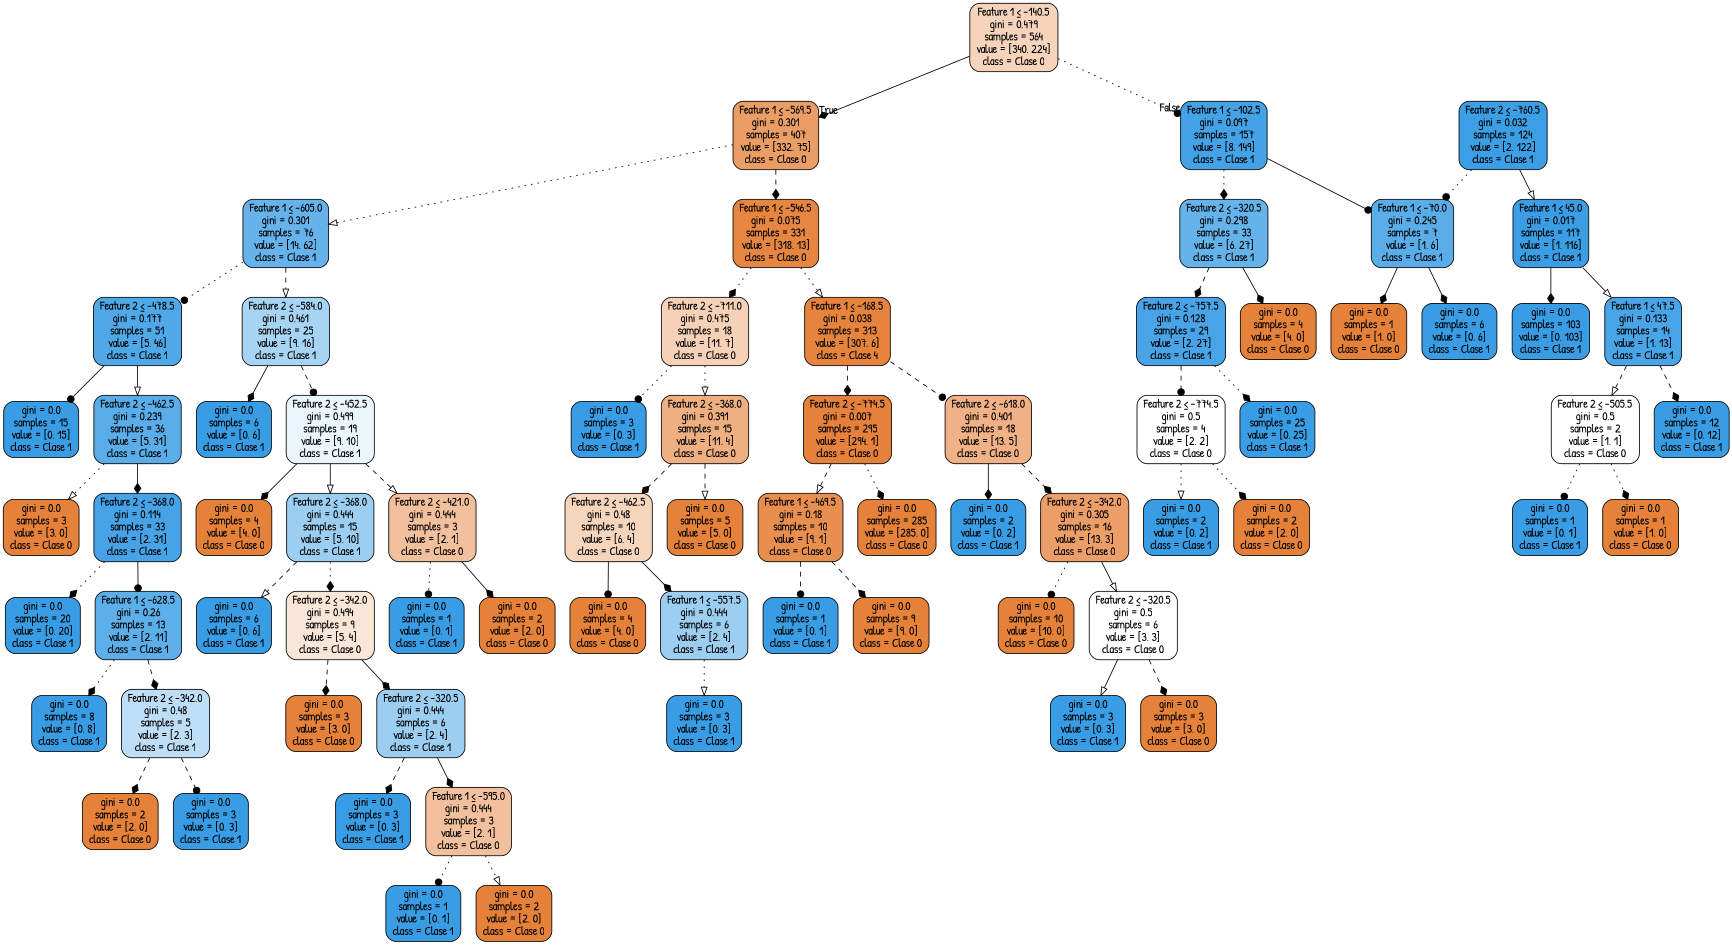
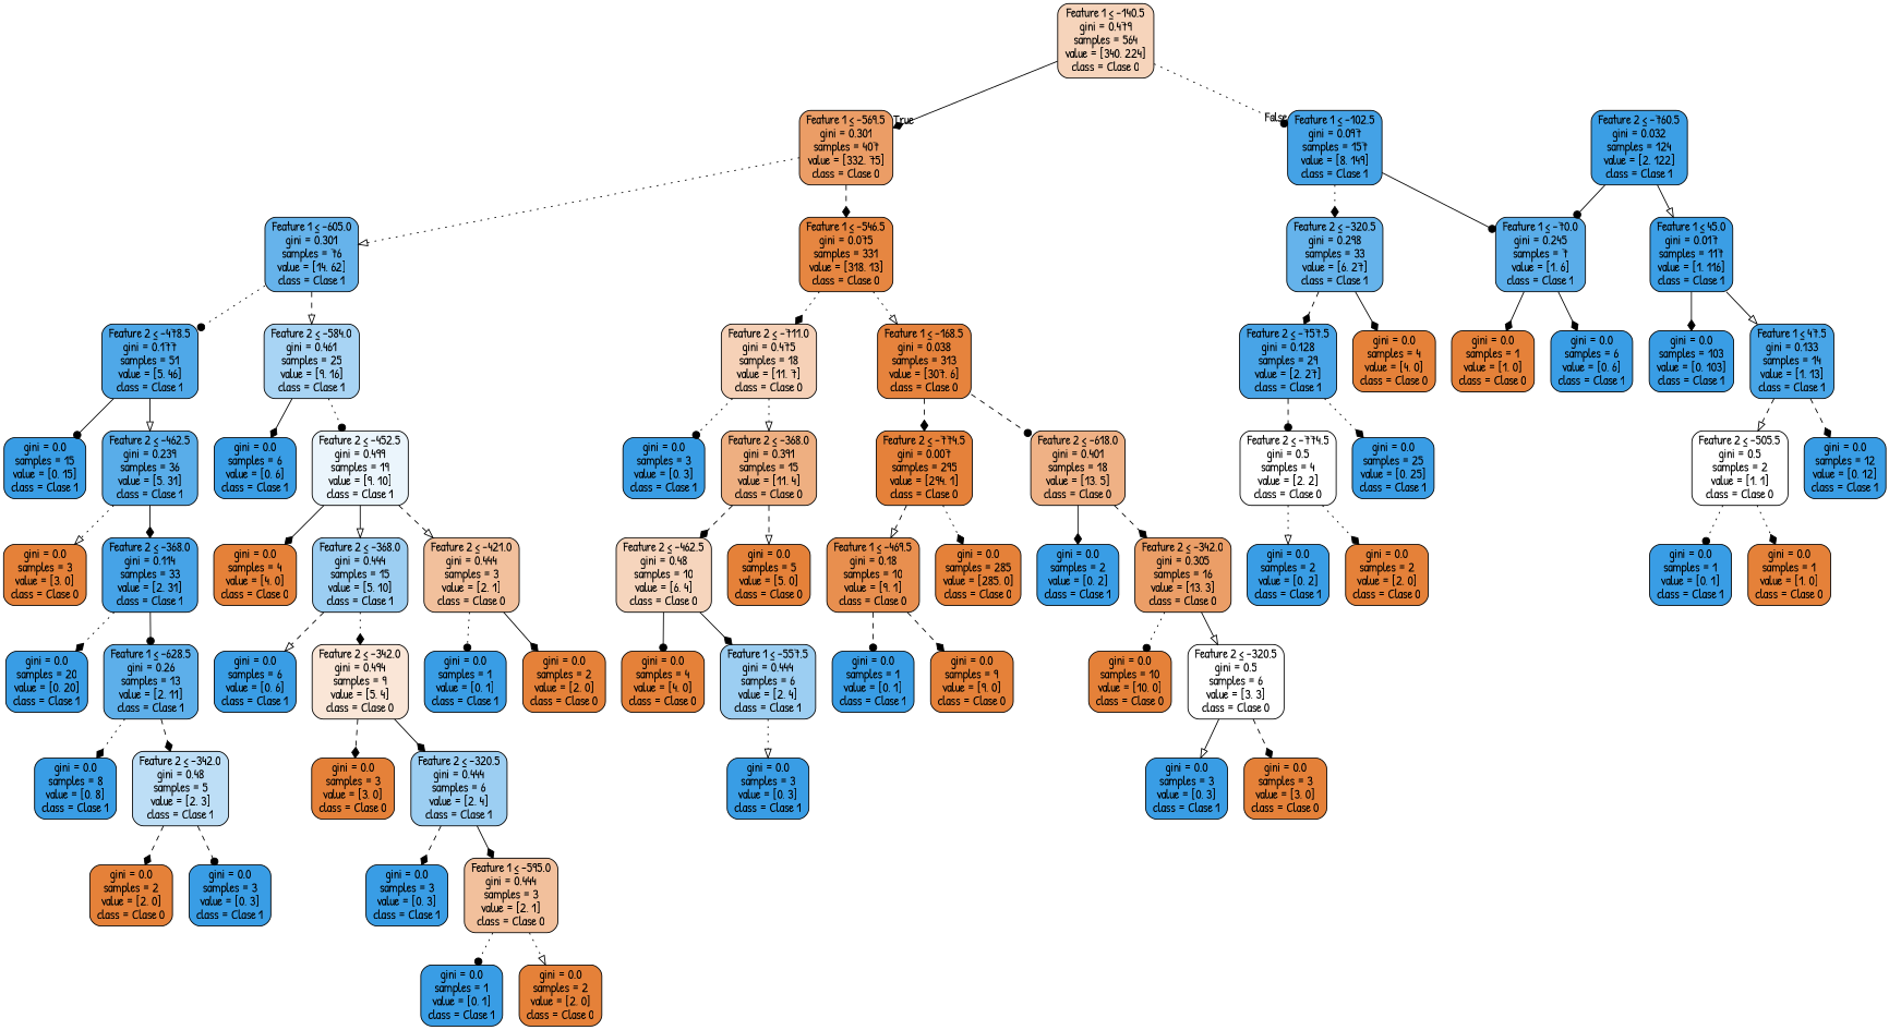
  digraph {
    fontname="Patrick Hand"
    node [color=black fillcolor="#399de5" fontname="Patrick Hand" shape=box style="filled, rounded"]
    edge [arrowhead=diamond fontname="Patrick Hand" style=solid]
    n1 [fillcolor="#f6d4bb" label=<Feature 1 &le; -140.5<br/>gini = 0.479<br/>samples = 564<br/>value = [340, 224]<br/>class = Clase 0>]
    n2 [fillcolor="#eb9d66" label=<Feature 1 &le; -569.5<br/>gini = 0.301<br/>samples = 407<br/>value = [332, 75]<br/>class = Clase 0>]
    n3 [fillcolor="#44a2e6" label=<Feature 1 &le; -102.5<br/>gini = 0.097<br/>samples = 157<br/>value = [8, 149]<br/>class = Clase 1>]
    n4 [fillcolor="#66b3eb" label=<Feature 1 &le; -605.0<br/>gini = 0.301<br/>samples = 76<br/>value = [14, 62]<br/>class = Clase 1>]
    n5 [fillcolor="#e68641" label=<Feature 1 &le; -546.5<br/>gini = 0.075<br/>samples = 331<br/>value = [318, 13]<br/>class = Clase 0>]
    n6 [fillcolor="#65b3eb" label=<Feature 2 &le; -320.5<br/>gini = 0.298<br/>samples = 33<br/>value = [6, 27]<br/>class = Clase 1>]
    n7 [fillcolor="#5aade9" label=<Feature 1 &le; -70.0<br/>gini = 0.245<br/>samples = 7<br/>value = [1, 6]<br/>class = Clase 1>]
    n8 [fillcolor="#4fa8e8" label=<Feature 2 &le; -478.5<br/>gini = 0.177<br/>samples = 51<br/>value = [5, 46]<br/>class = Clase 1>]
    n9 [fillcolor="#a8d4f4" label=<Feature 2 &le; -584.0<br/>gini = 0.461<br/>samples = 25<br/>value = [9, 16]<br/>class = Clase 1>]
    n10 [fillcolor="#f6d1b7" label=<Feature 2 &le; -711.0<br/>gini = 0.475<br/>samples = 18<br/>value = [11, 7]<br/>class = Clase 0>]
-   n11 [fillcolor="#e6833d" label=<Feature 1 &le; -168.5<br/>gini = 0.038<br/>samples = 313<br/>value = [307, 6]<br/>class = Clase 4>]
+   n11 [fillcolor="#e6833d" label=<Feature 1 &le; -168.5<br/>gini = 0.038<br/>samples = 313<br/>value = [307, 6]<br/>class = Clase 0>]
    n12 [label=<gini = 0.0<br/>samples = 15<br/>value = [0, 15]<br/>class = Clase 1>]
    n13 [fillcolor="#59ade9" label=<Feature 2 &le; -462.5<br/>gini = 0.239<br/>samples = 36<br/>value = [5, 31]<br/>class = Clase 1>]
    n14 [label=<gini = 0.0<br/>samples = 6<br/>value = [0, 6]<br/>class = Clase 1>]
    n15 [fillcolor="#ebf5fc" label=<Feature 2 &le; -452.5<br/>gini = 0.499<br/>samples = 19<br/>value = [9, 10]<br/>class = Clase 1>]
    n16 [fillcolor="#e58139" label=<gini = 0.0<br/>samples = 3<br/>value = [3, 0]<br/>class = Clase 0>]
    n17 [fillcolor="#46a3e7" label=<Feature 2 &le; -368.0<br/>gini = 0.114<br/>samples = 33<br/>value = [2, 31]<br/>class = Clase 1>]
    n18 [label=<gini = 0.0<br/>samples = 20<br/>value = [0, 20]<br/>class = Clase 1>]
    n19 [fillcolor="#5dafea" label=<Feature 1 &le; -628.5<br/>gini = 0.26<br/>samples = 13<br/>value = [2, 11]<br/>class = Clase 1>]
    n20 [label=<gini = 0.0<br/>samples = 8<br/>value = [0, 8]<br/>class = Clase 1>]
    n21 [fillcolor="#bddef6" label=<Feature 2 &le; -342.0<br/>gini = 0.48<br/>samples = 5<br/>value = [2, 3]<br/>class = Clase 1>]
    n22 [fillcolor="#e58139" label=<gini = 0.0<br/>samples = 2<br/>value = [2, 0]<br/>class = Clase 0>]
    n23 [label=<gini = 0.0<br/>samples = 3<br/>value = [0, 3]<br/>class = Clase 1>]
    n24 [fillcolor="#e58139" label=<gini = 0.0<br/>samples = 4<br/>value = [4, 0]<br/>class = Clase 0>]
    n25 [fillcolor="#9ccef2" label=<Feature 2 &le; -368.0<br/>gini = 0.444<br/>samples = 15<br/>value = [5, 10]<br/>class = Clase 1>]
    n26 [fillcolor="#f2c09c" label=<Feature 2 &le; -421.0<br/>gini = 0.444<br/>samples = 3<br/>value = [2, 1]<br/>class = Clase 0>]
    n27 [label=<gini = 0.0<br/>samples = 6<br/>value = [0, 6]<br/>class = Clase 1>]
    n28 [fillcolor="#fae6d7" label=<Feature 2 &le; -342.0<br/>gini = 0.494<br/>samples = 9<br/>value = [5, 4]<br/>class = Clase 0>]
    n29 [fillcolor="#e58139" label=<gini = 0.0<br/>samples = 3<br/>value = [3, 0]<br/>class = Clase 0>]
    n30 [fillcolor="#9ccef2" label=<Feature 2 &le; -320.5<br/>gini = 0.444<br/>samples = 6<br/>value = [2, 4]<br/>class = Clase 1>]
    n31 [label=<gini = 0.0<br/>samples = 3<br/>value = [0, 3]<br/>class = Clase 1>]
    n32 [fillcolor="#f2c09c" label=<Feature 1 &le; -595.0<br/>gini = 0.444<br/>samples = 3<br/>value = [2, 1]<br/>class = Clase 0>]
    n33 [label=<gini = 0.0<br/>samples = 1<br/>value = [0, 1]<br/>class = Clase 1>]
    n34 [fillcolor="#e58139" label=<gini = 0.0<br/>samples = 2<br/>value = [2, 0]<br/>class = Clase 0>]
    n35 [label=<gini = 0.0<br/>samples = 3<br/>value = [0, 3]<br/>class = Clase 1>]
    n36 [fillcolor="#eeaf81" label=<Feature 2 &le; -368.0<br/>gini = 0.391<br/>samples = 15<br/>value = [11, 4]<br/>class = Clase 0>]
    n37 [fillcolor="#e5813a" label=<Feature 2 &le; -774.5<br/>gini = 0.007<br/>samples = 295<br/>value = [294, 1]<br/>class = Clase 0>]
    n38 [fillcolor="#efb185" label=<Feature 2 &le; -618.0<br/>gini = 0.401<br/>samples = 18<br/>value = [13, 5]<br/>class = Clase 0>]
    n39 [fillcolor="#f6d5bd" label=<Feature 2 &le; -462.5<br/>gini = 0.48<br/>samples = 10<br/>value = [6, 4]<br/>class = Clase 0>]
    n40 [fillcolor="#e58139" label=<gini = 0.0<br/>samples = 5<br/>value = [5, 0]<br/>class = Clase 0>]
    n41 [fillcolor="#e58139" label=<gini = 0.0<br/>samples = 4<br/>value = [4, 0]<br/>class = Clase 0>]
    n42 [fillcolor="#9ccef2" label=<Feature 1 &le; -557.5<br/>gini = 0.444<br/>samples = 6<br/>value = [2, 4]<br/>class = Clase 1>]
    n43 [label=<gini = 0.0<br/>samples = 3<br/>value = [0, 3]<br/>class = Clase 1>]
    n44 [label=<gini = 0.0<br/>samples = 1<br/>value = [0, 1]<br/>class = Clase 1>]
    n45 [fillcolor="#e58139" label=<gini = 0.0<br/>samples = 2<br/>value = [2, 0]<br/>class = Clase 0>]
    n46 [fillcolor="#e88f4f" label=<Feature 1 &le; -469.5<br/>gini = 0.18<br/>samples = 10<br/>value = [9, 1]<br/>class = Clase 0>]
    n47 [fillcolor="#e58139" label=<gini = 0.0<br/>samples = 285<br/>value = [285, 0]<br/>class = Clase 0>]
    n48 [label=<gini = 0.0<br/>samples = 2<br/>value = [0, 2]<br/>class = Clase 1>]
    n49 [fillcolor="#eb9e67" label=<Feature 2 &le; -342.0<br/>gini = 0.305<br/>samples = 16<br/>value = [13, 3]<br/>class = Clase 0>]
    n50 [label=<gini = 0.0<br/>samples = 1<br/>value = [0, 1]<br/>class = Clase 1>]
    n51 [fillcolor="#e58139" label=<gini = 0.0<br/>samples = 9<br/>value = [9, 0]<br/>class = Clase 0>]
    n52 [fillcolor="#e58139" label=<gini = 0.0<br/>samples = 10<br/>value = [10, 0]<br/>class = Clase 0>]
    n53 [fillcolor="#ffffff" label=<Feature 2 &le; -320.5<br/>gini = 0.5<br/>samples = 6<br/>value = [3, 3]<br/>class = Clase 0>]
    n54 [label=<gini = 0.0<br/>samples = 3<br/>value = [0, 3]<br/>class = Clase 1>]
    n55 [fillcolor="#e58139" label=<gini = 0.0<br/>samples = 3<br/>value = [3, 0]<br/>class = Clase 0>]
    n56 [fillcolor="#48a4e7" label=<Feature 2 &le; -757.5<br/>gini = 0.128<br/>samples = 29<br/>value = [2, 27]<br/>class = Clase 1>]
    n57 [fillcolor="#e58139" label=<gini = 0.0<br/>samples = 4<br/>value = [4, 0]<br/>class = Clase 0>]
    n58 [fillcolor="#3c9fe5" label=<Feature 2 &le; -760.5<br/>gini = 0.032<br/>samples = 124<br/>value = [2, 122]<br/>class = Clase 1>]
    n59 [fillcolor="#3b9ee5" label=<Feature 1 &le; 45.0<br/>gini = 0.017<br/>samples = 117<br/>value = [1, 116]<br/>class = Clase 1>]
    n60 [fillcolor="#ffffff" label=<Feature 2 &le; -774.5<br/>gini = 0.5<br/>samples = 4<br/>value = [2, 2]<br/>class = Clase 0>]
    n61 [label=<gini = 0.0<br/>samples = 25<br/>value = [0, 25]<br/>class = Clase 1>]
    n62 [label=<gini = 0.0<br/>samples = 2<br/>value = [0, 2]<br/>class = Clase 1>]
    n63 [fillcolor="#e58139" label=<gini = 0.0<br/>samples = 2<br/>value = [2, 0]<br/>class = Clase 0>]
    n64 [fillcolor="#e58139" label=<gini = 0.0<br/>samples = 1<br/>value = [1, 0]<br/>class = Clase 0>]
    n65 [label=<gini = 0.0<br/>samples = 6<br/>value = [0, 6]<br/>class = Clase 1>]
    n66 [label=<gini = 0.0<br/>samples = 103<br/>value = [0, 103]<br/>class = Clase 1>]
    n67 [fillcolor="#48a5e7" label=<Feature 1 &le; 47.5<br/>gini = 0.133<br/>samples = 14<br/>value = [1, 13]<br/>class = Clase 1>]
    n68 [fillcolor="#ffffff" label=<Feature 2 &le; -505.5<br/>gini = 0.5<br/>samples = 2<br/>value = [1, 1]<br/>class = Clase 0>]
    n69 [label=<gini = 0.0<br/>samples = 12<br/>value = [0, 12]<br/>class = Clase 1>]
    n70 [label=<gini = 0.0<br/>samples = 1<br/>value = [0, 1]<br/>class = Clase 1>]
    n71 [fillcolor="#e58139" label=<gini = 0.0<br/>samples = 1<br/>value = [1, 0]<br/>class = Clase 0>]
    n1 -> n2 [headlabel=True labelangle=45 labeldistance=2.5]
    n1 -> n3 [arrowhead=dot headlabel=False labelangle=-45 labeldistance=2.5 style=dotted]
    n2 -> n4 [arrowhead=onormal style=dotted]
    n2 -> n5 [style=dashed]
    n3 -> n6 [style=dotted]
    n3 -> n7 [arrowhead=dot]
    n4 -> n8 [arrowhead=dot style=dotted]
    n4 -> n9 [arrowhead=onormal style=dashed]
    n5 -> n10 [style=dotted]
    n5 -> n11 [arrowhead=onormal style=dotted]
    n6 -> n56 [style=dashed]
    n6 -> n57
    n7 -> n64
    n7 -> n65
    n8 -> n12 [arrowhead=dot]
    n8 -> n13 [arrowhead=onormal]
    n9 -> n14
-   n9 -> n15 [arrowhead=dot style=dashed]
+   n9 -> n15 [arrowhead=dot style=dotted]
    n10 -> n35 [arrowhead=dot style=dotted]
    n10 -> n36 [arrowhead=onormal style=dotted]
    n11 -> n37 [style=dashed]
    n11 -> n38 [arrowhead=dot style=dashed]
    n13 -> n16 [arrowhead=onormal style=dotted]
    n13 -> n17
    n15 -> n24
    n15 -> n25 [arrowhead=onormal]
    n15 -> n26 [arrowhead=onormal style=dashed]
    n17 -> n18 [style=dotted]
    n17 -> n19 [arrowhead=dot]
    n19 -> n20 [style=dotted]
    n19 -> n21 [style=dashed]
    n21 -> n22 [style=dashed]
    n21 -> n23 [arrowhead=dot style=dashed]
    n25 -> n27 [arrowhead=onormal style=dashed]
    n25 -> n28 [style=dotted]
    n26 -> n44 [arrowhead=dot style=dotted]
    n26 -> n45
    n28 -> n29 [style=dashed]
    n28 -> n30
    n30 -> n31 [style=dashed]
    n30 -> n32
    n32 -> n33 [arrowhead=dot style=dotted]
    n32 -> n34 [arrowhead=onormal style=dotted]
    n36 -> n39 [style=dashed]
    n36 -> n40 [arrowhead=onormal style=dashed]
    n37 -> n46 [arrowhead=onormal style=dashed]
    n37 -> n47 [style=dotted]
    n38 -> n48
    n38 -> n49 [style=dashed]
    n39 -> n41 [arrowhead=dot]
    n39 -> n42
    n42 -> n43 [arrowhead=onormal style=dotted]
    n46 -> n50 [arrowhead=dot style=dashed]
    n46 -> n51 [style=dashed]
    n49 -> n52 [arrowhead=dot style=dotted]
    n49 -> n53 [arrowhead=onormal]
    n53 -> n54 [arrowhead=onormal]
    n53 -> n55 [style=dashed]
    n56 -> n60 [arrowhead=dot style=dashed]
    n56 -> n61 [style=dotted]
-   n58 -> n7 [arrowhead=dot style=dotted]
+   n58 -> n7 [arrowhead=dot]
    n58 -> n59 [arrowhead=onormal]
    n59 -> n66
    n59 -> n67 [arrowhead=onormal]
    n60 -> n62 [arrowhead=onormal style=dotted]
    n60 -> n63 [style=dotted]
    n67 -> n68 [arrowhead=onormal style=dashed]
    n67 -> n69 [style=dashed]
    n68 -> n70 [arrowhead=dot style=dotted]
    n68 -> n71 [style=dotted]
  }
